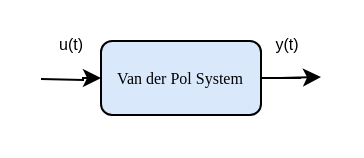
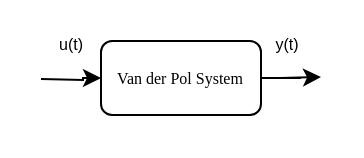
  <mxCell id="0" />
  <mxCell id="1" parent="0" />
- <mxCell id="2" value="Van der Pol System" style="rounded=1;whiteSpace=wrap;html=1;shadow=0;labelBackgroundColor=none;strokeWidth=1;fontFamily=Verdana;fontSize=8;align=center;fillColor=#dae8fc;" parent="1" vertex="1"><mxGeometry x="50" y="20" width="80" height="37" as="geometry" /></mxCell>
+ <mxCell id="2" value="Van der Pol System" style="rounded=1;whiteSpace=wrap;html=1;shadow=0;labelBackgroundColor=none;strokeWidth=1;fontFamily=Verdana;fontSize=8;align=center;" parent="1" vertex="1"><mxGeometry x="50" y="20" width="80" height="37" as="geometry" /></mxCell>
  <mxCell id="3" value="" style="edgeStyle=orthogonalEdgeStyle;rounded=0;orthogonalLoop=1;jettySize=auto;html=1;fontSize=9;" parent="1" target="2" edge="1"><mxGeometry relative="1" as="geometry"><mxPoint x="20" y="39" as="sourcePoint" /></mxGeometry></mxCell>
  <mxCell id="4" value="u(t)" style="edgeLabel;html=1;align=center;verticalAlign=middle;resizable=0;points=[];fontSize=8;labelBackgroundColor=none;" parent="3" vertex="1" connectable="0"><mxGeometry x="-0.068" y="2" relative="1" as="geometry"><mxPoint y="-16" as="offset" /></mxGeometry></mxCell>
  <mxCell id="5" value="" style="edgeStyle=orthogonalEdgeStyle;rounded=0;orthogonalLoop=1;jettySize=auto;html=1;fontSize=9;" parent="1" source="2" edge="1"><mxGeometry relative="1" as="geometry"><mxPoint x="160" y="38" as="targetPoint" /></mxGeometry></mxCell>
  <mxCell id="6" value="&lt;font style=&quot;font-size: 8px;&quot;&gt;y(t)&lt;/font&gt;" style="edgeLabel;html=1;align=center;verticalAlign=middle;resizable=0;points=[];fontSize=10;labelBackgroundColor=none;" parent="5" vertex="1" connectable="0"><mxGeometry x="0.221" y="2" relative="1" as="geometry"><mxPoint x="2" y="-16" as="offset" /></mxGeometry></mxCell>
